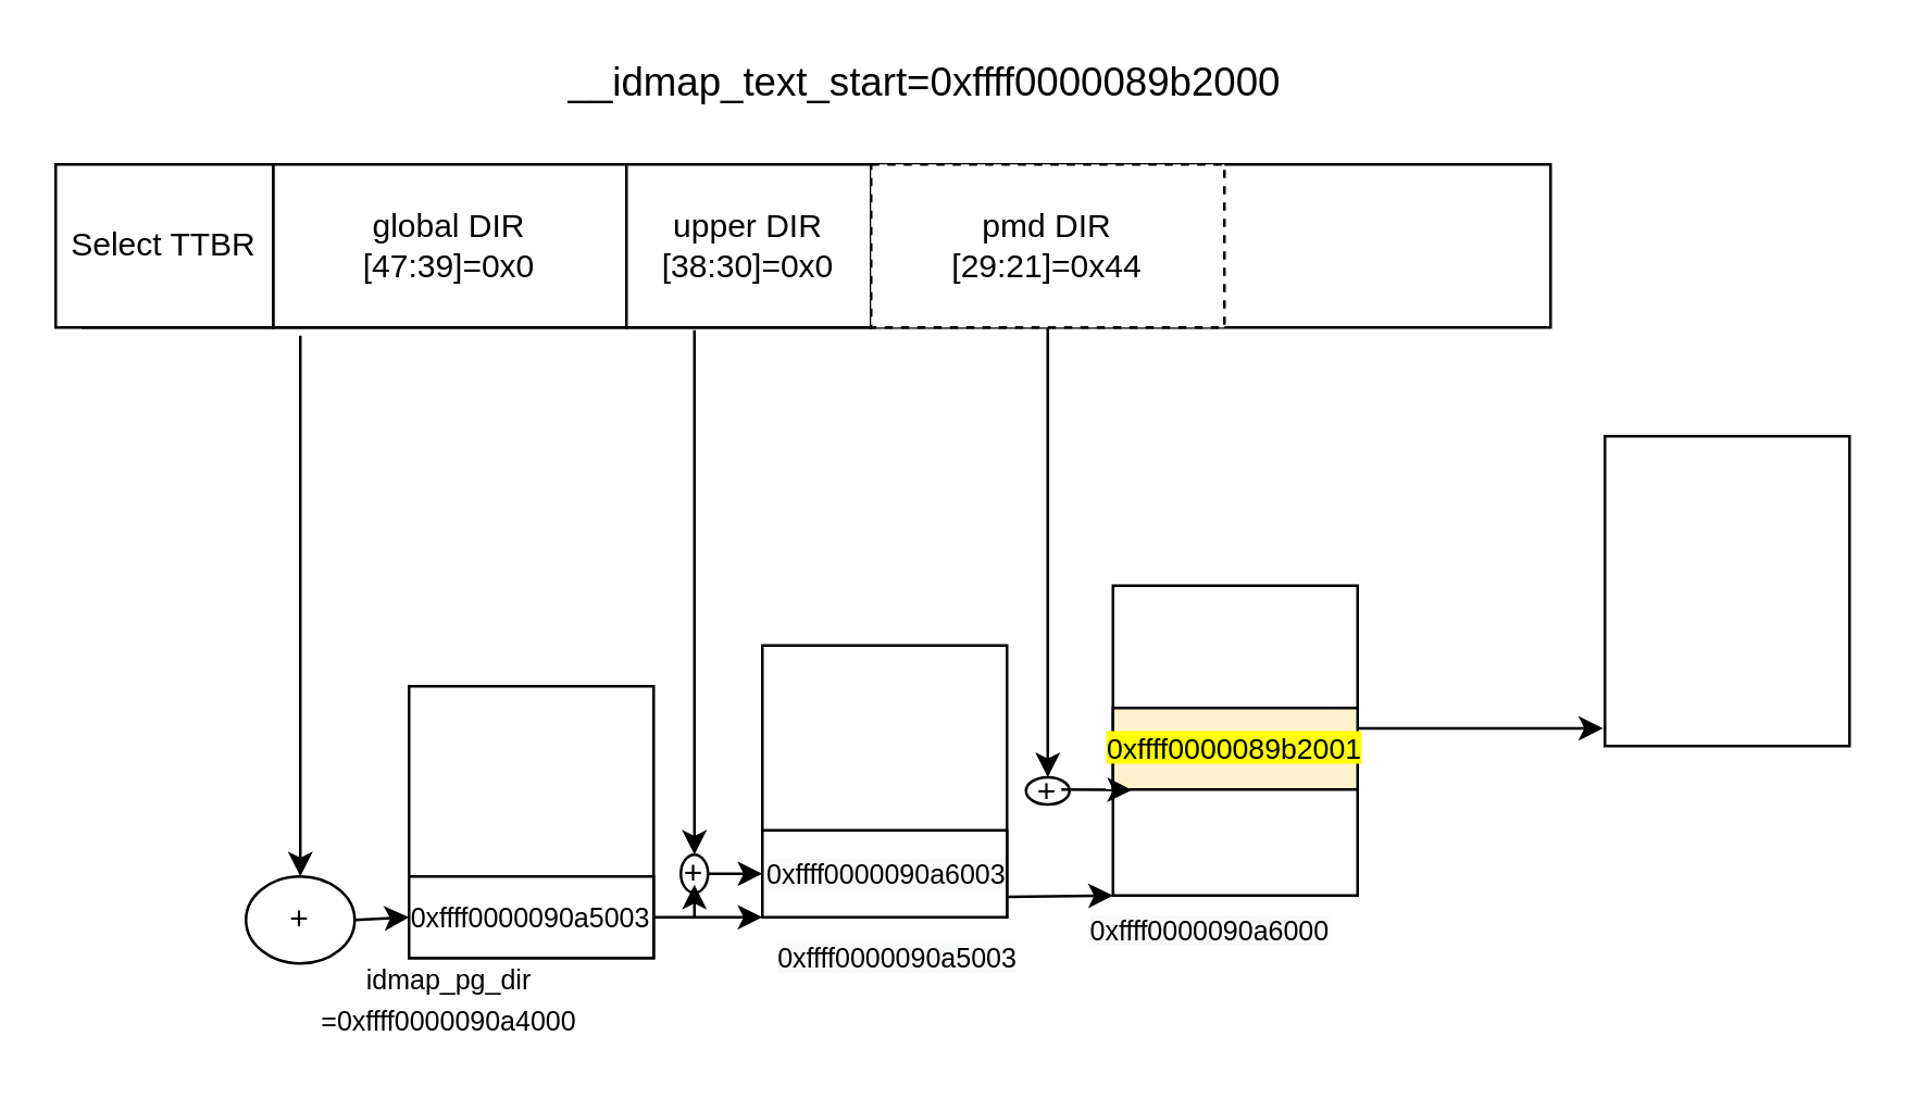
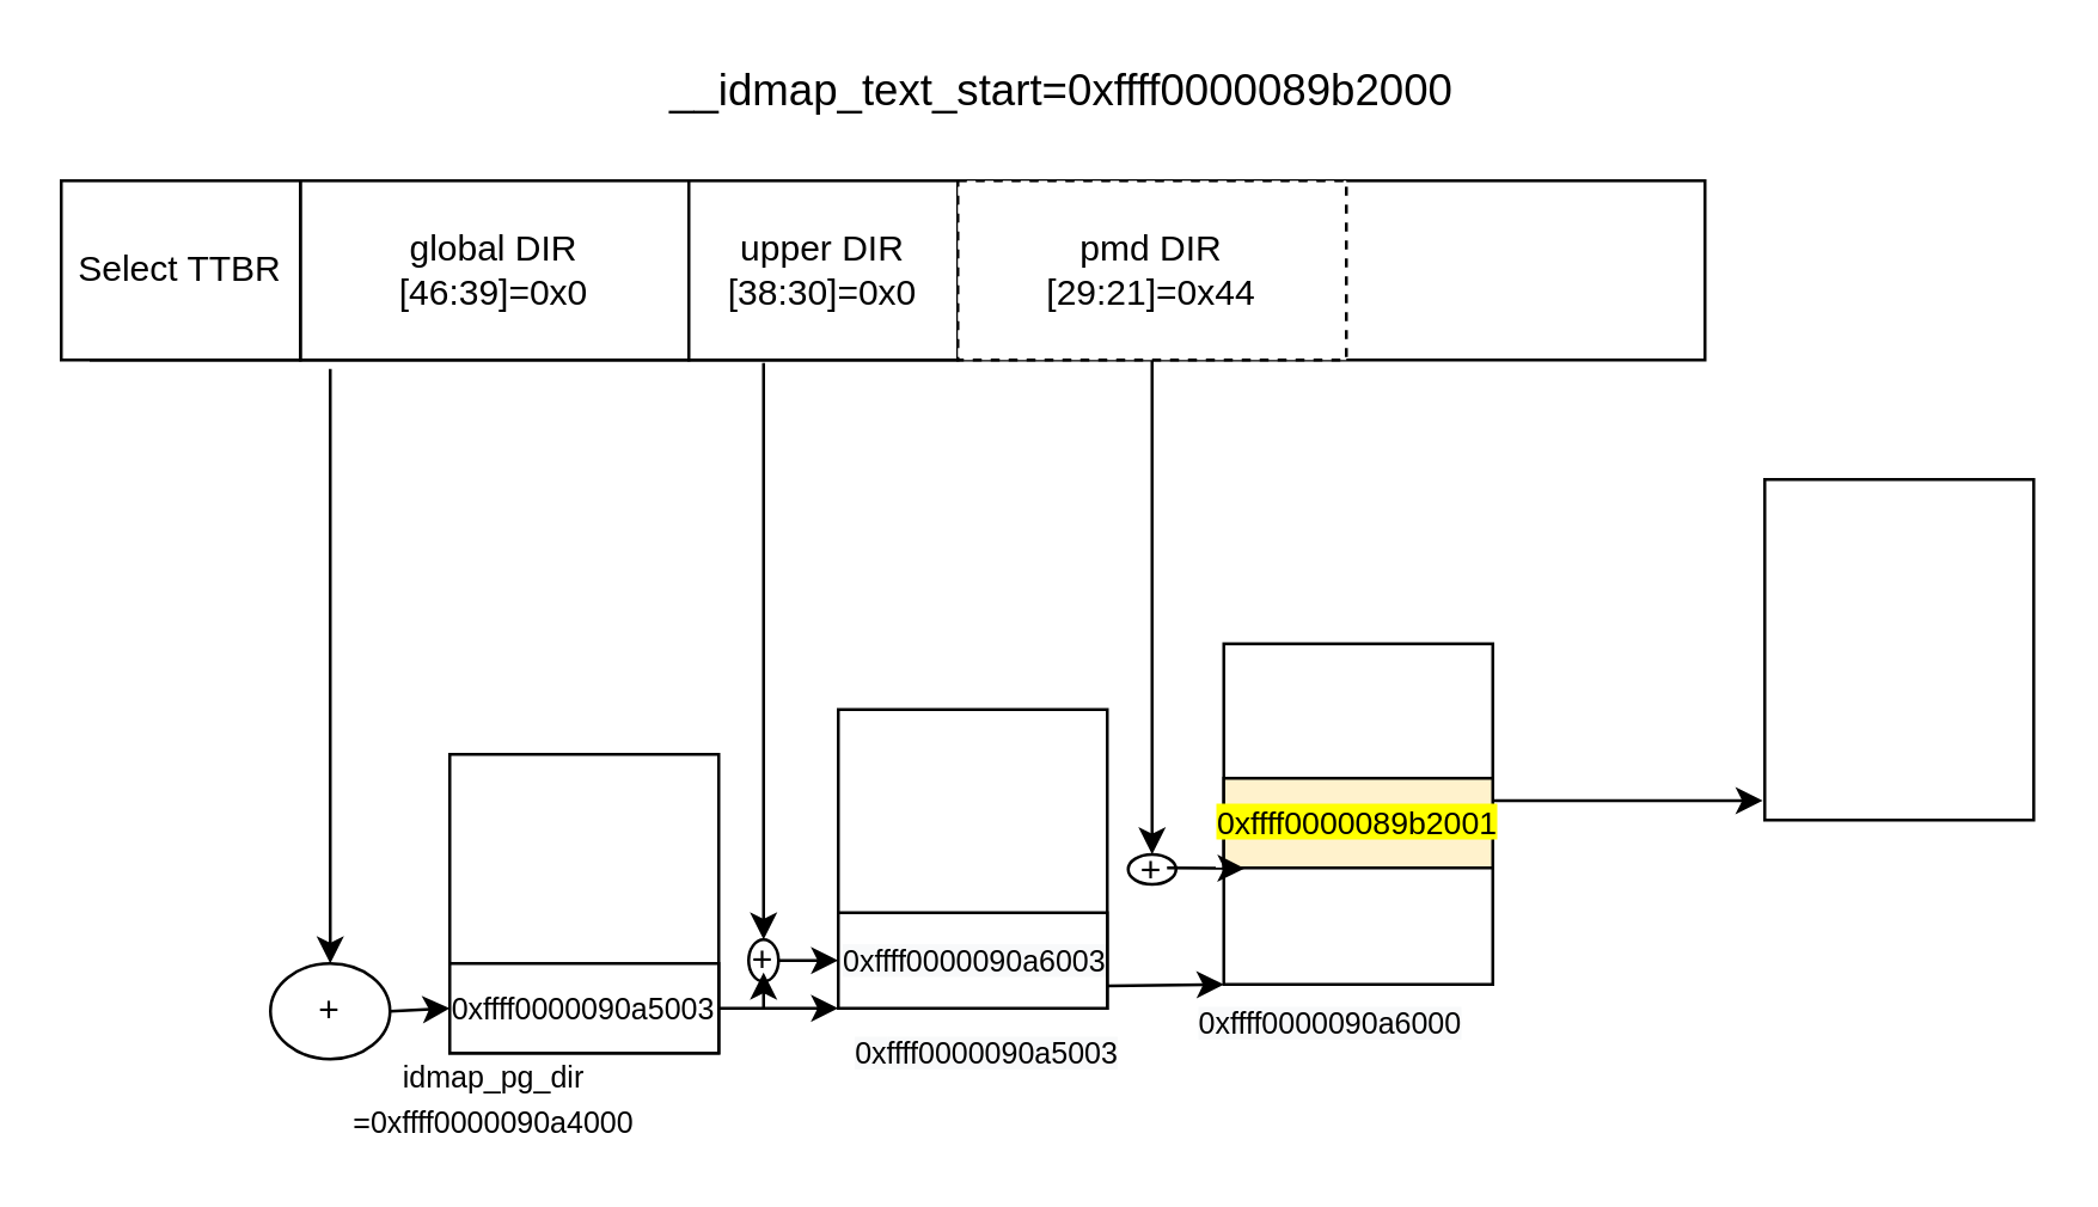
  <mxCell id="0" />
  <mxCell id="1" parent="0" />
  <mxCell id="2" value="" style="rounded=0;whiteSpace=wrap;html=1;" vertex="1" parent="1"><mxGeometry x="30" y="60" width="540" height="60" as="geometry" /></mxCell>
- <mxCell id="3" value="&lt;span lang=&quot;EN-US&quot; style=&quot;font-size: 11.0pt ; line-height: 115%&quot;&gt;__idmap_text_start=0xffff0000089b2000&lt;/span&gt;" style="text;html=1;strokeColor=none;fillColor=none;align=center;verticalAlign=middle;whiteSpace=wrap;rounded=0;" vertex="1" parent="1"><mxGeometry x="205" y="20" width="270" height="20" as="geometry" /></mxCell>
+ <mxCell id="3" value="&lt;span lang=&quot;EN-US&quot; style=&quot;font-size: 11.0pt ; line-height: 115%&quot;&gt;__idmap_text_start=0xffff0000089b2000&lt;/span&gt;" style="text;html=1;strokeColor=none;fillColor=none;align=center;verticalAlign=middle;whiteSpace=wrap;rounded=0;" vertex="1" parent="1"><mxGeometry x="220" y="20" width="270" height="20" as="geometry" /></mxCell>
  <mxCell id="4" value="" style="rounded=0;whiteSpace=wrap;html=1;" vertex="1" parent="1"><mxGeometry x="150" y="252" width="90" height="100" as="geometry" /></mxCell>
  <mxCell id="5" value="&lt;font style=&quot;font-size: 10px&quot;&gt;&lt;span lang=&quot;EN-US&quot; style=&quot;line-height: 115%&quot;&gt;idmap_pg_dir&lt;br&gt;&lt;/span&gt;&lt;span lang=&quot;EN-US&quot; style=&quot;line-height: 115%&quot;&gt;=0x&lt;/span&gt;&lt;span lang=&quot;EN-US&quot; style=&quot;line-height: 115%&quot;&gt;ffff0000090a4000&lt;/span&gt;&lt;/font&gt;" style="text;html=1;strokeColor=none;fillColor=none;align=center;verticalAlign=middle;whiteSpace=wrap;rounded=0;" vertex="1" parent="1"><mxGeometry x="70" y="352" width="190" height="30" as="geometry" /></mxCell>
  <mxCell id="6" value="&lt;p class=&quot;MsoNormal&quot;&gt;&lt;font style=&quot;font-size: 10px&quot;&gt;&lt;span lang=&quot;EN-US&quot;&gt;0x&lt;/span&gt;&lt;span lang=&quot;EN-US&quot;&gt;ffff0000090a5003&lt;/span&gt;&lt;/font&gt;&lt;/p&gt;" style="rounded=0;whiteSpace=wrap;html=1;" vertex="1" parent="1"><mxGeometry x="150" y="322" width="90" height="30" as="geometry" /></mxCell>
  <mxCell id="7" value="" style="rounded=0;whiteSpace=wrap;html=1;" vertex="1" parent="1"><mxGeometry x="280" y="237" width="90" height="100" as="geometry" /></mxCell>
  <mxCell id="8" value="&#10;&#10;&lt;span lang=&quot;EN-US&quot; style=&quot;color: rgb(0, 0, 0); font-family: helvetica; font-size: 10px; font-style: normal; font-weight: 400; letter-spacing: normal; text-align: center; text-indent: 0px; text-transform: none; word-spacing: 0px; background-color: rgb(248, 249, 250);&quot;&gt;0x&lt;/span&gt;&lt;span lang=&quot;EN-US&quot; style=&quot;color: rgb(0, 0, 0); font-family: helvetica; font-size: 10px; font-style: normal; font-weight: 400; letter-spacing: normal; text-align: center; text-indent: 0px; text-transform: none; word-spacing: 0px; background-color: rgb(248, 249, 250);&quot;&gt;ffff0000090a5003&lt;/span&gt;&#10;&#10;" style="text;html=1;strokeColor=none;fillColor=none;align=center;verticalAlign=middle;whiteSpace=wrap;rounded=0;" vertex="1" parent="1"><mxGeometry x="280" y="337" width="100" height="30" as="geometry" /></mxCell>
  <mxCell id="9" value="" style="endArrow=classic;html=1;exitX=1;exitY=0.5;exitDx=0;exitDy=0;" edge="1" parent="1"><mxGeometry width="50" height="50" relative="1" as="geometry"><mxPoint x="240" y="337" as="sourcePoint" /><mxPoint x="280" y="337" as="targetPoint" /></mxGeometry></mxCell>
- <mxCell id="10" value="global DIR&lt;br&gt;[47:39]=0x0" style="rounded=0;whiteSpace=wrap;html=1;" vertex="1" parent="1"><mxGeometry x="100" y="60" width="130" height="60" as="geometry" /></mxCell>
+ <mxCell id="10" value="global DIR&lt;br&gt;[46:39]=0x0" style="rounded=0;whiteSpace=wrap;html=1;" vertex="1" parent="1"><mxGeometry x="100" y="60" width="130" height="60" as="geometry" /></mxCell>
  <mxCell id="11" value="+" style="ellipse;whiteSpace=wrap;html=1;" vertex="1" parent="1"><mxGeometry x="90" y="322" width="40" height="32" as="geometry" /></mxCell>
  <mxCell id="12" value="" style="endArrow=classic;html=1;entryX=0.5;entryY=0;entryDx=0;entryDy=0;" edge="1" parent="1" target="11"><mxGeometry width="50" height="50" relative="1" as="geometry"><mxPoint x="110" y="123" as="sourcePoint" /><mxPoint x="490" y="370" as="targetPoint" /></mxGeometry></mxCell>
  <mxCell id="13" value="" style="endArrow=classic;html=1;exitX=1;exitY=0.5;exitDx=0;exitDy=0;entryX=0;entryY=0.5;entryDx=0;entryDy=0;" edge="1" parent="1" source="11" target="6"><mxGeometry width="50" height="50" relative="1" as="geometry"><mxPoint x="370" y="432" as="sourcePoint" /><mxPoint x="420" y="382" as="targetPoint" /></mxGeometry></mxCell>
  <mxCell id="14" value="upper DIR&lt;br&gt;[38:30]=0x0" style="rounded=0;whiteSpace=wrap;html=1;" vertex="1" parent="1"><mxGeometry x="230" y="60" width="90" height="60" as="geometry" /></mxCell>
  <mxCell id="15" value="Select TTBR" style="rounded=0;whiteSpace=wrap;html=1;" vertex="1" parent="1"><mxGeometry x="20" y="60" width="80" height="60" as="geometry" /></mxCell>
  <mxCell id="16" value="+" style="ellipse;whiteSpace=wrap;html=1;" vertex="1" parent="1"><mxGeometry x="250" y="314" width="10" height="14" as="geometry" /></mxCell>
  <mxCell id="17" value="" style="endArrow=classic;html=1;entryX=0.5;entryY=0;entryDx=0;entryDy=0;" edge="1" parent="1" target="16"><mxGeometry width="50" height="50" relative="1" as="geometry"><mxPoint x="255" y="121" as="sourcePoint" /><mxPoint x="390" y="260" as="targetPoint" /></mxGeometry></mxCell>
  <mxCell id="18" value="" style="endArrow=classic;html=1;" edge="1" parent="1"><mxGeometry width="50" height="50" relative="1" as="geometry"><mxPoint x="255" y="337" as="sourcePoint" /><mxPoint x="255" y="325" as="targetPoint" /></mxGeometry></mxCell>
  <mxCell id="19" value="" style="endArrow=classic;html=1;exitX=1;exitY=0.5;exitDx=0;exitDy=0;entryX=0;entryY=0.5;entryDx=0;entryDy=0;" edge="1" parent="1" source="16" target="20"><mxGeometry width="50" height="50" relative="1" as="geometry"><mxPoint x="330" y="315" as="sourcePoint" /><mxPoint x="277" y="325" as="targetPoint" /></mxGeometry></mxCell>
  <mxCell id="20" value="" style="rounded=0;whiteSpace=wrap;html=1;" vertex="1" parent="1"><mxGeometry x="280" y="305" width="90" height="32" as="geometry" /></mxCell>
  <mxCell id="21" value="&lt;span lang=&quot;EN-US&quot; style=&quot;color: rgb(0 , 0 , 0) ; font-family: &amp;#34;helvetica&amp;#34; ; font-size: 10px ; font-style: normal ; font-weight: 400 ; letter-spacing: normal ; text-align: center ; text-indent: 0px ; text-transform: none ; word-spacing: 0px ; background-color: rgb(248 , 249 , 250)&quot;&gt;0x&lt;/span&gt;&lt;span lang=&quot;EN-US&quot; style=&quot;color: rgb(0 , 0 , 0) ; font-family: &amp;#34;helvetica&amp;#34; ; font-size: 10px ; font-style: normal ; font-weight: 400 ; letter-spacing: normal ; text-align: center ; text-indent: 0px ; text-transform: none ; word-spacing: 0px ; background-color: rgb(248 , 249 , 250)&quot;&gt;ffff0000090a6003&lt;/span&gt;" style="text;whiteSpace=wrap;html=1;" vertex="1" parent="1"><mxGeometry x="280" y="307" width="90" height="30" as="geometry" /></mxCell>
  <mxCell id="22" value="" style="rounded=0;whiteSpace=wrap;html=1;" vertex="1" parent="1"><mxGeometry x="409" y="215" width="90" height="114" as="geometry" /></mxCell>
  <mxCell id="23" value="&lt;span lang=&quot;EN-US&quot; style=&quot;color: rgb(0 , 0 , 0) ; font-family: &amp;#34;helvetica&amp;#34; ; font-size: 10px ; font-style: normal ; font-weight: 400 ; letter-spacing: normal ; text-align: center ; text-indent: 0px ; text-transform: none ; word-spacing: 0px ; background-color: rgb(248 , 249 , 250)&quot;&gt;0x&lt;/span&gt;&lt;span lang=&quot;EN-US&quot; style=&quot;color: rgb(0 , 0 , 0) ; font-family: &amp;#34;helvetica&amp;#34; ; font-size: 10px ; font-style: normal ; font-weight: 400 ; letter-spacing: normal ; text-align: center ; text-indent: 0px ; text-transform: none ; word-spacing: 0px ; background-color: rgb(248 , 249 , 250)&quot;&gt;ffff0000090a6000&lt;/span&gt;" style="text;whiteSpace=wrap;html=1;" vertex="1" parent="1"><mxGeometry x="399" y="328" width="110" height="30" as="geometry" /></mxCell>
  <mxCell id="24" style="edgeStyle=orthogonalEdgeStyle;rounded=0;orthogonalLoop=1;jettySize=auto;html=1;exitX=0.5;exitY=1;exitDx=0;exitDy=0;entryX=0.5;entryY=0;entryDx=0;entryDy=0;" edge="1" parent="1" source="25" target="29"><mxGeometry relative="1" as="geometry" /></mxCell>
  <mxCell id="25" value="pmd DIR&lt;br&gt;[29:21]=0x44" style="rounded=0;whiteSpace=wrap;html=1;dashed=1;" vertex="1" parent="1"><mxGeometry x="320" y="60" width="130" height="60" as="geometry" /></mxCell>
  <mxCell id="26" value="" style="endArrow=classic;html=1;entryX=0;entryY=1;entryDx=0;entryDy=0;exitX=1;exitY=0.75;exitDx=0;exitDy=0;" edge="1" parent="1" source="21" target="22"><mxGeometry width="50" height="50" relative="1" as="geometry"><mxPoint x="430" y="390" as="sourcePoint" /><mxPoint x="230" y="420" as="targetPoint" /></mxGeometry></mxCell>
  <mxCell id="27" style="edgeStyle=orthogonalEdgeStyle;rounded=0;orthogonalLoop=1;jettySize=auto;html=1;exitX=1;exitY=0.25;exitDx=0;exitDy=0;entryX=-0.007;entryY=0.943;entryDx=0;entryDy=0;entryPerimeter=0;" edge="1" parent="1" source="28" target="31"><mxGeometry relative="1" as="geometry" /></mxCell>
  <mxCell id="28" value="&lt;span lang=&quot;EN-US&quot; style=&quot;font-size: 8.0pt ; line-height: 115% ; background: yellow&quot;&gt;0xffff0000089b2001&lt;/span&gt;" style="rounded=0;whiteSpace=wrap;html=1;fillColor=#fff2cc;" vertex="1" parent="1"><mxGeometry x="409" y="260" width="90" height="30" as="geometry" /></mxCell>
  <mxCell id="29" value="+" style="ellipse;whiteSpace=wrap;html=1;" vertex="1" parent="1"><mxGeometry x="377" y="285.5" width="16" height="10" as="geometry" /></mxCell>
  <mxCell id="30" value="" style="endArrow=classic;html=1;entryX=0;entryY=0.5;entryDx=0;entryDy=0;" edge="1" parent="1"><mxGeometry width="50" height="50" relative="1" as="geometry"><mxPoint x="390" y="290" as="sourcePoint" /><mxPoint x="416" y="290.16" as="targetPoint" /></mxGeometry></mxCell>
  <mxCell id="31" value="" style="rounded=0;whiteSpace=wrap;html=1;" vertex="1" parent="1"><mxGeometry x="590" y="160" width="90" height="114" as="geometry" /></mxCell>
